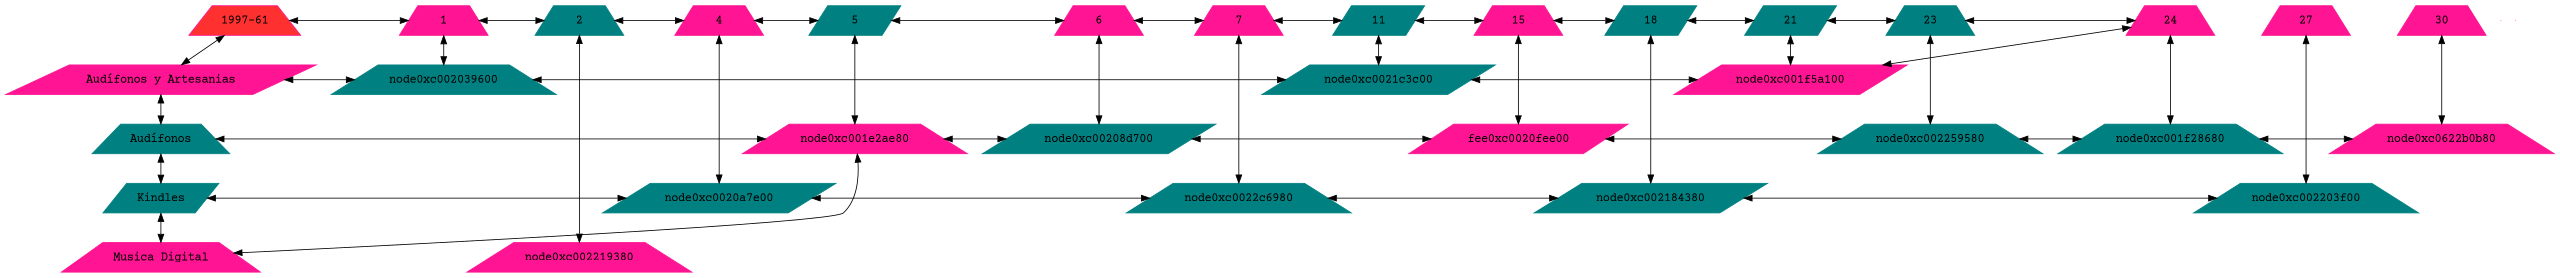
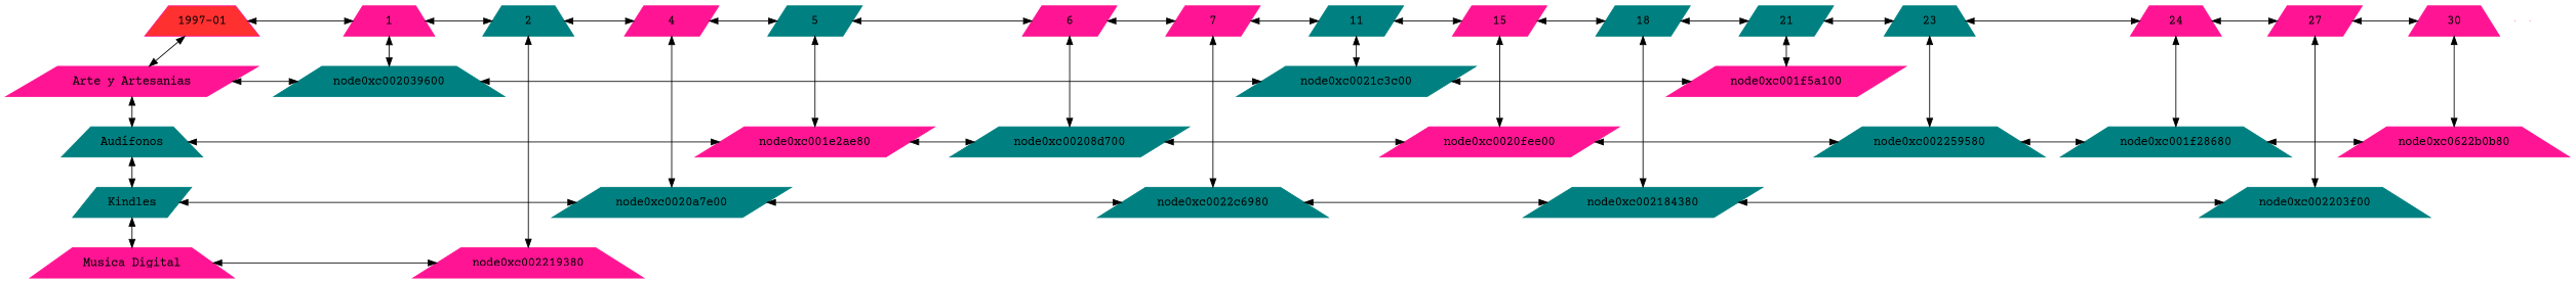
  digraph {
    fontname="Courier Prime"
    node [color=deeppink fontname="Courier Prime" group=1 shape=parallelogram style=filled]
    edge [dir=both fontname="Courier Prime"]
-   n1 [fillcolor=firebrick1 label="1997-61" shape=trapezium width=1.5]
+   n1 [fillcolor=firebrick1 label="1997-01" shape=trapezium width=1.5]
    n2 [label=1 shape=trapezium width=1.5]
    n3 [color=teal group=2 label=2 shape=trapezium width=1.5]
-   n4 [group=4 label=4 shape=trapezium width=1.5]
+   n4 [group=4 label=4 width=1.5]
    n5 [color=teal group=5 label=5 width=1.5]
-   n6 [group=6 label=6 shape=trapezium width=1.5]
-   n7 [group=7 label=7 shape=trapezium width=1.5]
+   n6 [group=6 label=6 width=1.5]
+   n7 [group=7 label=7 width=1.5]
    n8 [color=teal group=11 label=11 width=1.5]
-   n9 [group=15 label=15 shape=trapezium width=1.5]
+   n9 [group=15 label=15 width=1.5]
    n10 [color=teal group=18 label=18 width=1.5]
    n11 [color=teal group=21 label=21 width=1.5]
    n12 [color=teal group=23 label=23 shape=trapezium width=1.5]
    n13 [group=24 label=24 shape=trapezium width=1.5]
-   n14 [group=27 label=27 shape=trapezium width=1.5]
+   n14 [group=27 label=27 width=1.5]
    n15 [group=30 label=30 shape=trapezium width=1.5]
-   n16 [label="Audífonos y Artesanias" width=1.5]
+   n16 [label="Arte y Artesanias" width=1.5]
    node0xc002039600 [color=teal shape=trapezium width=0.5]
-   node0xc001e2ae80 [group=5 shape=trapezium width=0.5]
+   node0xc001e2ae80 [group=5 width=0.5]
    node0xc00208d700 [color=teal group=6 width=0.5]
    node0xc0021c3c00 [color=teal group=11 width=0.5]
    node0xc001f5a100 [group=21 width=0.5]
    n22 [color=teal label="Audífonos" shape=trapezium width=1.5]
-   node0xc0020fee00 [group=15 width=0.5 label=fee0xc0020fee00]
+   node0xc0020fee00 [group=15 width=0.5]
    node0xc002259580 [color=teal group=23 shape=trapezium width=0.5]
    node0xc001f28680 [color=teal group=24 shape=trapezium width=0.5]
    n26 [group=30 label=node0xc0622b0b80 shape=trapezium width=0.5]
    n27 [color=teal label=Kindles width=1.5]
    node0xc0020a7e00 [color=teal group=4 width=0.5]
    node0xc0022c6980 [color=teal group=7 shape=trapezium width=0.5]
    node0xc002184380 [color=teal group=18 width=0.5]
    node0xc002203f00 [color=teal group=27 shape=trapezium width=0.5]
    n32 [label="Musica Digital" shape=trapezium width=1.5]
    node0xc002219380 [group=2 shape=trapezium width=0.5]
    e0 [shape=point width=0 group="" style=""]
    e1 [shape=point width=0 group="" style=""]
    subgraph sub_1 {
      rank=same
      n1
      n2
    }
    subgraph sub_2 {
      rank=same
      n2
      n3
    }
    subgraph sub_3 {
      rank=same
      n3
      n4
    }
    subgraph sub_4 {
      rank=same
      n4
      n5
    }
    subgraph sub_5 {
      rank=same
      n5
      n6
    }
    subgraph sub_6 {
      rank=same
      n6
      n7
    }
    subgraph sub_7 {
      rank=same
      n7
      n8
    }
    subgraph sub_8 {
      rank=same
      n8
      n9
    }
    subgraph sub_9 {
      rank=same
      n9
      n10
    }
    subgraph sub_10 {
      rank=same
      n10
      n11
    }
    subgraph sub_11 {
      rank=same
      n11
      n12
    }
    subgraph sub_12 {
      rank=same
      n12
      n13
    }
    subgraph sub_13 {
      rank=same
      n13
      n14
    }
    subgraph sub_14 {
      rank=same
      n14
      n15
    }
    subgraph sub_15 {
      rank=same
      n16
      node0xc002039600
    }
    subgraph sub_16 {
      rank=same
      node0xc001e2ae80
      node0xc00208d700
    }
    subgraph sub_17 {
      rank=same
      node0xc002039600
      node0xc0021c3c00
    }
    subgraph sub_18 {
      rank=same
      node0xc0021c3c00
      node0xc001f5a100
    }
    subgraph sub_19 {
      rank=same
      node0xc001e2ae80
      n22
    }
    subgraph sub_20 {
      rank=same
      node0xc00208d700
      node0xc0020fee00
    }
    subgraph sub_21 {
      rank=same
      node0xc0020fee00
      node0xc002259580
    }
    subgraph sub_22 {
      rank=same
      node0xc002259580
      node0xc001f28680
    }
    subgraph sub_23 {
      rank=same
      node0xc001f28680
      n26
    }
    subgraph sub_24 {
      rank=same
      n27
      node0xc0020a7e00
    }
    subgraph sub_25 {
      rank=same
      node0xc0020a7e00
      node0xc0022c6980
    }
    subgraph sub_26 {
      rank=same
      node0xc0022c6980
      node0xc002184380
    }
    subgraph sub_27 {
      rank=same
      node0xc002184380
      node0xc002203f00
    }
    subgraph sub_28 {
      rank=same
      n32
      node0xc002219380
    }
    n1 -> n2
    n1 -> n16
    n2 -> n3
    n2 -> node0xc002039600
    n3 -> n4
    n3 -> node0xc002219380
    n4 -> n5
    n4 -> node0xc0020a7e00
    n5 -> n6
    n5 -> node0xc001e2ae80
    n6 -> n7
    n6 -> node0xc00208d700
    n7 -> n8
    n7 -> node0xc0022c6980
    n8 -> n9
    n8 -> node0xc0021c3c00
    n9 -> n10
    n9 -> node0xc0020fee00
    n10 -> n11
    n10 -> node0xc002184380
    n11 -> n12
    n11 -> node0xc001f5a100
    n12 -> n13
    n12 -> node0xc002259580
-   n13 -> node0xc001f5a100
+   n13 -> n14
    n13 -> node0xc001f28680
+   n14 -> n15
    n14 -> node0xc002203f00
    n15 -> n26
    n16 -> node0xc002039600
    n16 -> n22
    node0xc002039600 -> node0xc0021c3c00
    node0xc001e2ae80 -> node0xc00208d700
    node0xc00208d700 -> node0xc0020fee00
    node0xc0021c3c00 -> node0xc001f5a100
    n22 -> node0xc001e2ae80
    n22 -> n27
    node0xc0020fee00 -> node0xc002259580
    node0xc002259580 -> node0xc001f28680
    node0xc001f28680 -> n26
    n27 -> node0xc0020a7e00
    n27 -> n32
    node0xc0020a7e00 -> node0xc0022c6980
    node0xc0022c6980 -> node0xc002184380
    node0xc002184380 -> node0xc002203f00
-   n32 -> node0xc001e2ae80
+   n32 -> node0xc002219380
  }
